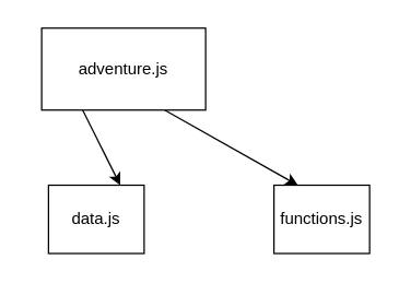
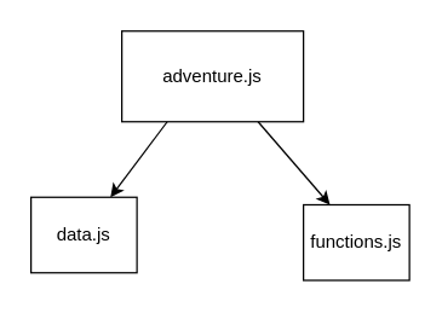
  <mxCell id="0" />
  <mxCell id="1" parent="0" />
  <mxCell id="2" style="edgeStyle=none;html=1;exitX=0.25;exitY=1;exitDx=0;exitDy=0;entryX=0.75;entryY=0;entryDx=0;entryDy=0;" edge="1" parent="1" source="4" target="5"><mxGeometry relative="1" as="geometry" /></mxCell>
  <mxCell id="3" style="edgeStyle=none;html=1;exitX=0.75;exitY=1;exitDx=0;exitDy=0;entryX=0.25;entryY=0;entryDx=0;entryDy=0;" edge="1" parent="1" source="4" target="6"><mxGeometry relative="1" as="geometry" /></mxCell>
- <mxCell id="4" value="adventure.js" style="whiteSpace=wrap;html=1;" vertex="1" parent="1"><mxGeometry x="30" y="20" width="120" height="60" as="geometry" /></mxCell>
- <mxCell id="5" value="data.js" style="whiteSpace=wrap;html=1;" vertex="1" parent="1"><mxGeometry x="35" y="135" width="70" height="50" as="geometry" /></mxCell>
+ <mxCell id="4" value="adventure.js" style="whiteSpace=wrap;html=1;" vertex="1" parent="1"><mxGeometry x="80" y="20" width="120" height="60" as="geometry" /></mxCell>
+ <mxCell id="5" value="data.js" style="whiteSpace=wrap;html=1;" vertex="1" parent="1"><mxGeometry x="20" y="130" width="70" height="50" as="geometry" /></mxCell>
  <mxCell id="6" value="functions.js" style="whiteSpace=wrap;html=1;" vertex="1" parent="1"><mxGeometry x="200" y="135" width="70" height="50" as="geometry" /></mxCell>
